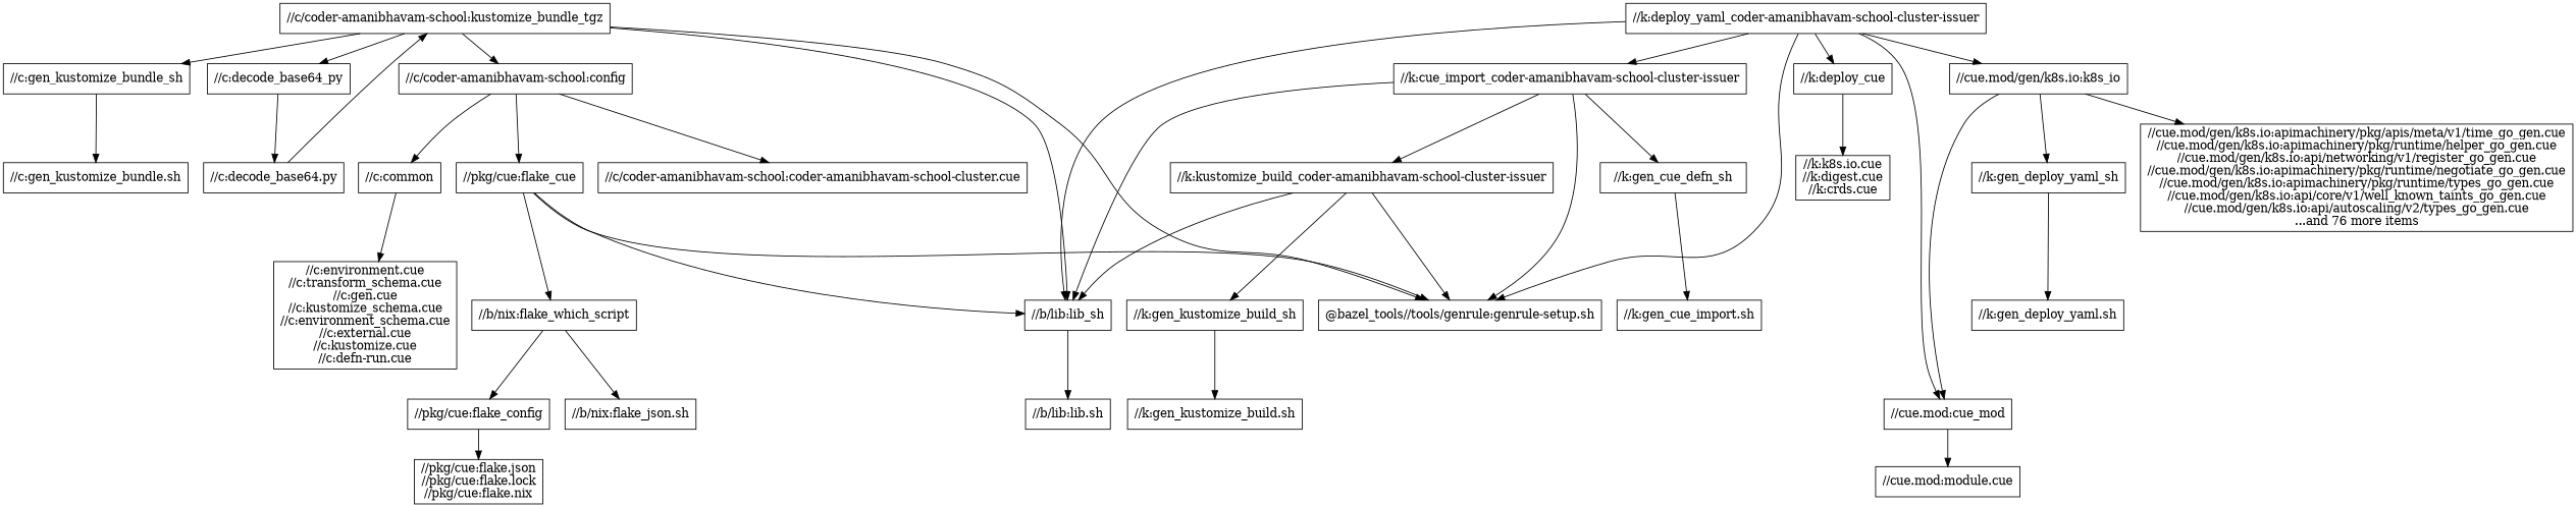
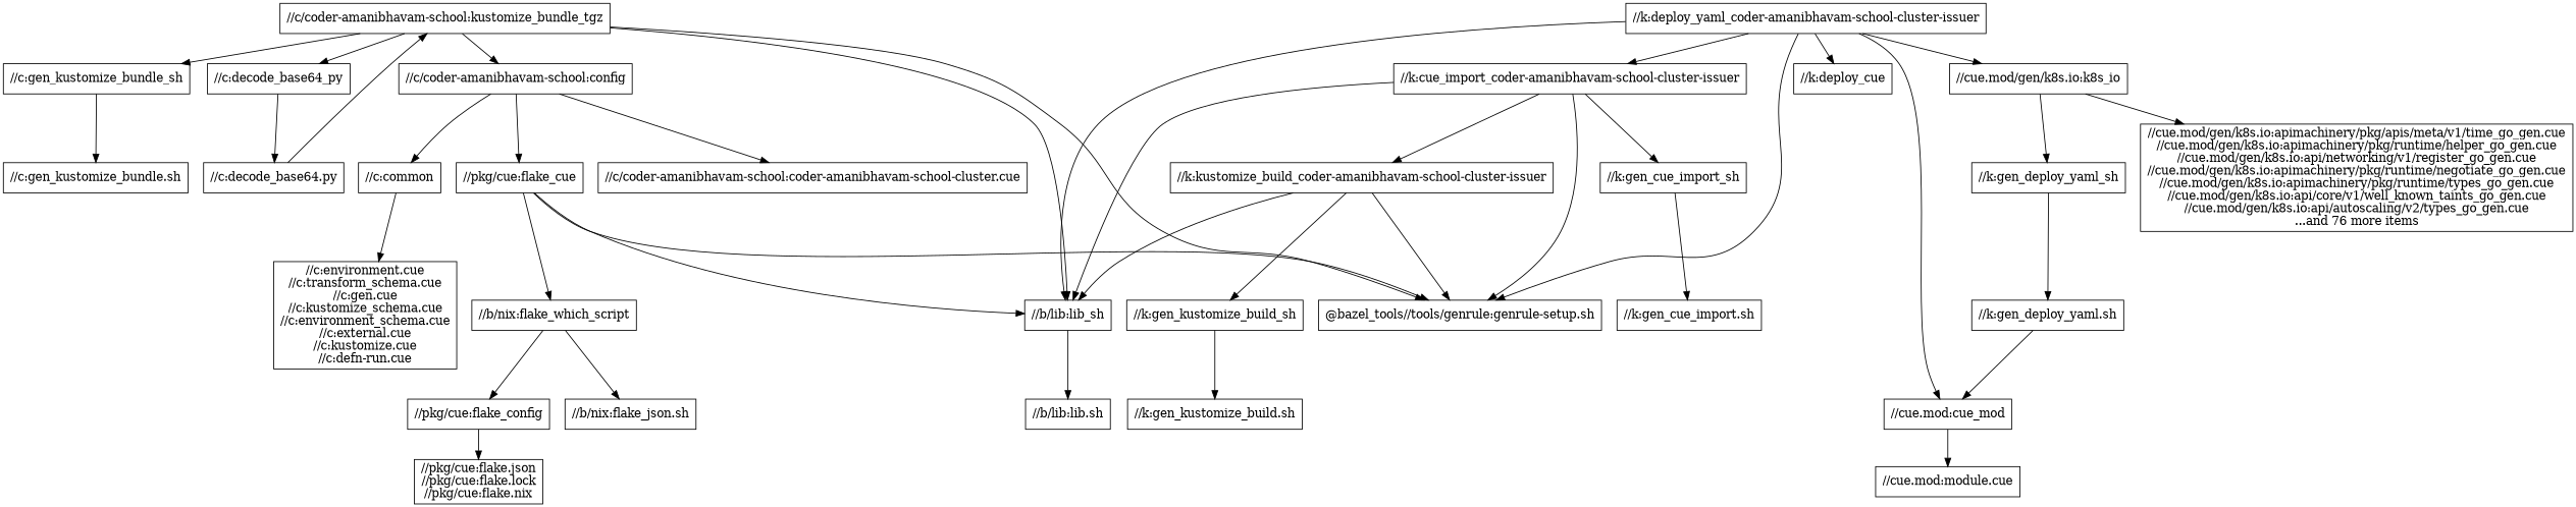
  digraph {
    node [shape=box]
    "//k:deploy_yaml_coder-amanibhavam-school-cluster-issuer"
    "//k:cue_import_coder-amanibhavam-school-cluster-issuer"
    "//k:deploy_cue"
    "//cue.mod:cue_mod"
    "//cue.mod/gen/k8s.io:k8s_io"
    "//b/lib:lib_sh"
    "@bazel_tools//tools/genrule:genrule-setup.sh"
    "//k:kustomize_build_coder-amanibhavam-school-cluster-issuer"
-   "//k:gen_cue_import_sh" [label="//k:gen_cue_defn_sh"]
-   "//k:k8s.io.cue\n//k:digest.cue\n//k:crds.cue"
+   "//k:gen_cue_import_sh"
    "//k:gen_deploy_yaml_sh"
    "//k:gen_deploy_yaml.sh"
    "//cue.mod:module.cue"
    "//cue.mod/gen/k8s.io:apimachinery/pkg/apis/meta/v1/time_go_gen.cue\n//cue.mod/gen/k8s.io:apimachinery/pkg/runtime/helper_go_gen.cue\n//cue.mod/gen/k8s.io:api/networking/v1/register_go_gen.cue\n//cue.mod/gen/k8s.io:apimachinery/pkg/runtime/negotiate_go_gen.cue\n//cue.mod/gen/k8s.io:apimachinery/pkg/runtime/types_go_gen.cue\n//cue.mod/gen/k8s.io:api/core/v1/well_known_taints_go_gen.cue\n//cue.mod/gen/k8s.io:api/autoscaling/v2/types_go_gen.cue\n...and 76 more items"
    "//b/lib:lib.sh"
    "//k:gen_kustomize_build_sh"
    "//k:gen_cue_import.sh"
    "//k:gen_kustomize_build.sh"
    "//c/coder-amanibhavam-school:kustomize_bundle_tgz"
    "//c/coder-amanibhavam-school:config"
    "//c:gen_kustomize_bundle_sh"
    "//c:decode_base64_py"
    "//c/coder-amanibhavam-school:coder-amanibhavam-school-cluster.cue"
    "//c:common"
    "//pkg/cue:flake_cue"
    "//c:gen_kustomize_bundle.sh"
    "//c:decode_base64.py"
    "//c:environment.cue\n//c:transform_schema.cue\n//c:gen.cue\n//c:kustomize_schema.cue\n//c:environment_schema.cue\n//c:external.cue\n//c:kustomize.cue\n//c:defn-run.cue"
    "//b/nix:flake_which_script"
    "//pkg/cue:flake_config"
    "//pkg/cue:flake.json\n//pkg/cue:flake.lock\n//pkg/cue:flake.nix"
    n32 [label="//b/nix:flake_json.sh"]
    "//k:deploy_yaml_coder-amanibhavam-school-cluster-issuer" -> "//k:cue_import_coder-amanibhavam-school-cluster-issuer"
    "//k:deploy_yaml_coder-amanibhavam-school-cluster-issuer" -> "//k:deploy_cue"
    "//k:deploy_yaml_coder-amanibhavam-school-cluster-issuer" -> "//cue.mod:cue_mod"
    "//k:deploy_yaml_coder-amanibhavam-school-cluster-issuer" -> "//cue.mod/gen/k8s.io:k8s_io"
    "//k:deploy_yaml_coder-amanibhavam-school-cluster-issuer" -> "//b/lib:lib_sh"
    "//k:deploy_yaml_coder-amanibhavam-school-cluster-issuer" -> "@bazel_tools//tools/genrule:genrule-setup.sh"
    "//k:cue_import_coder-amanibhavam-school-cluster-issuer" -> "//b/lib:lib_sh"
    "//k:cue_import_coder-amanibhavam-school-cluster-issuer" -> "@bazel_tools//tools/genrule:genrule-setup.sh"
    "//k:cue_import_coder-amanibhavam-school-cluster-issuer" -> "//k:kustomize_build_coder-amanibhavam-school-cluster-issuer"
    "//k:cue_import_coder-amanibhavam-school-cluster-issuer" -> "//k:gen_cue_import_sh"
-   "//k:deploy_cue" -> "//k:k8s.io.cue\n//k:digest.cue\n//k:crds.cue"
    "//cue.mod:cue_mod" -> "//cue.mod:module.cue"
-   "//cue.mod/gen/k8s.io:k8s_io" -> "//cue.mod:cue_mod"
+   "//k:gen_deploy_yaml.sh" -> "//cue.mod:cue_mod"
    "//cue.mod/gen/k8s.io:k8s_io" -> "//k:gen_deploy_yaml_sh"
    "//cue.mod/gen/k8s.io:k8s_io" -> "//cue.mod/gen/k8s.io:apimachinery/pkg/apis/meta/v1/time_go_gen.cue\n//cue.mod/gen/k8s.io:apimachinery/pkg/runtime/helper_go_gen.cue\n//cue.mod/gen/k8s.io:api/networking/v1/register_go_gen.cue\n//cue.mod/gen/k8s.io:apimachinery/pkg/runtime/negotiate_go_gen.cue\n//cue.mod/gen/k8s.io:apimachinery/pkg/runtime/types_go_gen.cue\n//cue.mod/gen/k8s.io:api/core/v1/well_known_taints_go_gen.cue\n//cue.mod/gen/k8s.io:api/autoscaling/v2/types_go_gen.cue\n...and 76 more items"
    "//b/lib:lib_sh" -> "//b/lib:lib.sh"
    "//k:kustomize_build_coder-amanibhavam-school-cluster-issuer" -> "//b/lib:lib_sh"
    "//k:kustomize_build_coder-amanibhavam-school-cluster-issuer" -> "@bazel_tools//tools/genrule:genrule-setup.sh"
    "//k:kustomize_build_coder-amanibhavam-school-cluster-issuer" -> "//k:gen_kustomize_build_sh"
    "//k:gen_cue_import_sh" -> "//k:gen_cue_import.sh"
    "//k:gen_deploy_yaml_sh" -> "//k:gen_deploy_yaml.sh"
    "//k:gen_kustomize_build_sh" -> "//k:gen_kustomize_build.sh"
    "//c/coder-amanibhavam-school:kustomize_bundle_tgz" -> "//b/lib:lib_sh"
    "//c/coder-amanibhavam-school:kustomize_bundle_tgz" -> "@bazel_tools//tools/genrule:genrule-setup.sh"
    "//c/coder-amanibhavam-school:kustomize_bundle_tgz" -> "//c/coder-amanibhavam-school:config"
    "//c/coder-amanibhavam-school:kustomize_bundle_tgz" -> "//c:gen_kustomize_bundle_sh"
    "//c/coder-amanibhavam-school:kustomize_bundle_tgz" -> "//c:decode_base64_py"
    "//c/coder-amanibhavam-school:config" -> "//c/coder-amanibhavam-school:coder-amanibhavam-school-cluster.cue"
    "//c/coder-amanibhavam-school:config" -> "//c:common"
    "//c/coder-amanibhavam-school:config" -> "//pkg/cue:flake_cue"
    "//c:gen_kustomize_bundle_sh" -> "//c:gen_kustomize_bundle.sh"
    "//c:decode_base64_py" -> "//c:decode_base64.py"
    "//c:common" -> "//c:environment.cue\n//c:transform_schema.cue\n//c:gen.cue\n//c:kustomize_schema.cue\n//c:environment_schema.cue\n//c:external.cue\n//c:kustomize.cue\n//c:defn-run.cue"
    "//pkg/cue:flake_cue" -> "//b/lib:lib_sh"
    "//pkg/cue:flake_cue" -> "@bazel_tools//tools/genrule:genrule-setup.sh"
    "//pkg/cue:flake_cue" -> "//b/nix:flake_which_script"
    "//c:decode_base64.py" -> "//c/coder-amanibhavam-school:kustomize_bundle_tgz"
    "//b/nix:flake_which_script" -> "//pkg/cue:flake_config"
    "//b/nix:flake_which_script" -> n32
    "//pkg/cue:flake_config" -> "//pkg/cue:flake.json\n//pkg/cue:flake.lock\n//pkg/cue:flake.nix"
  }
